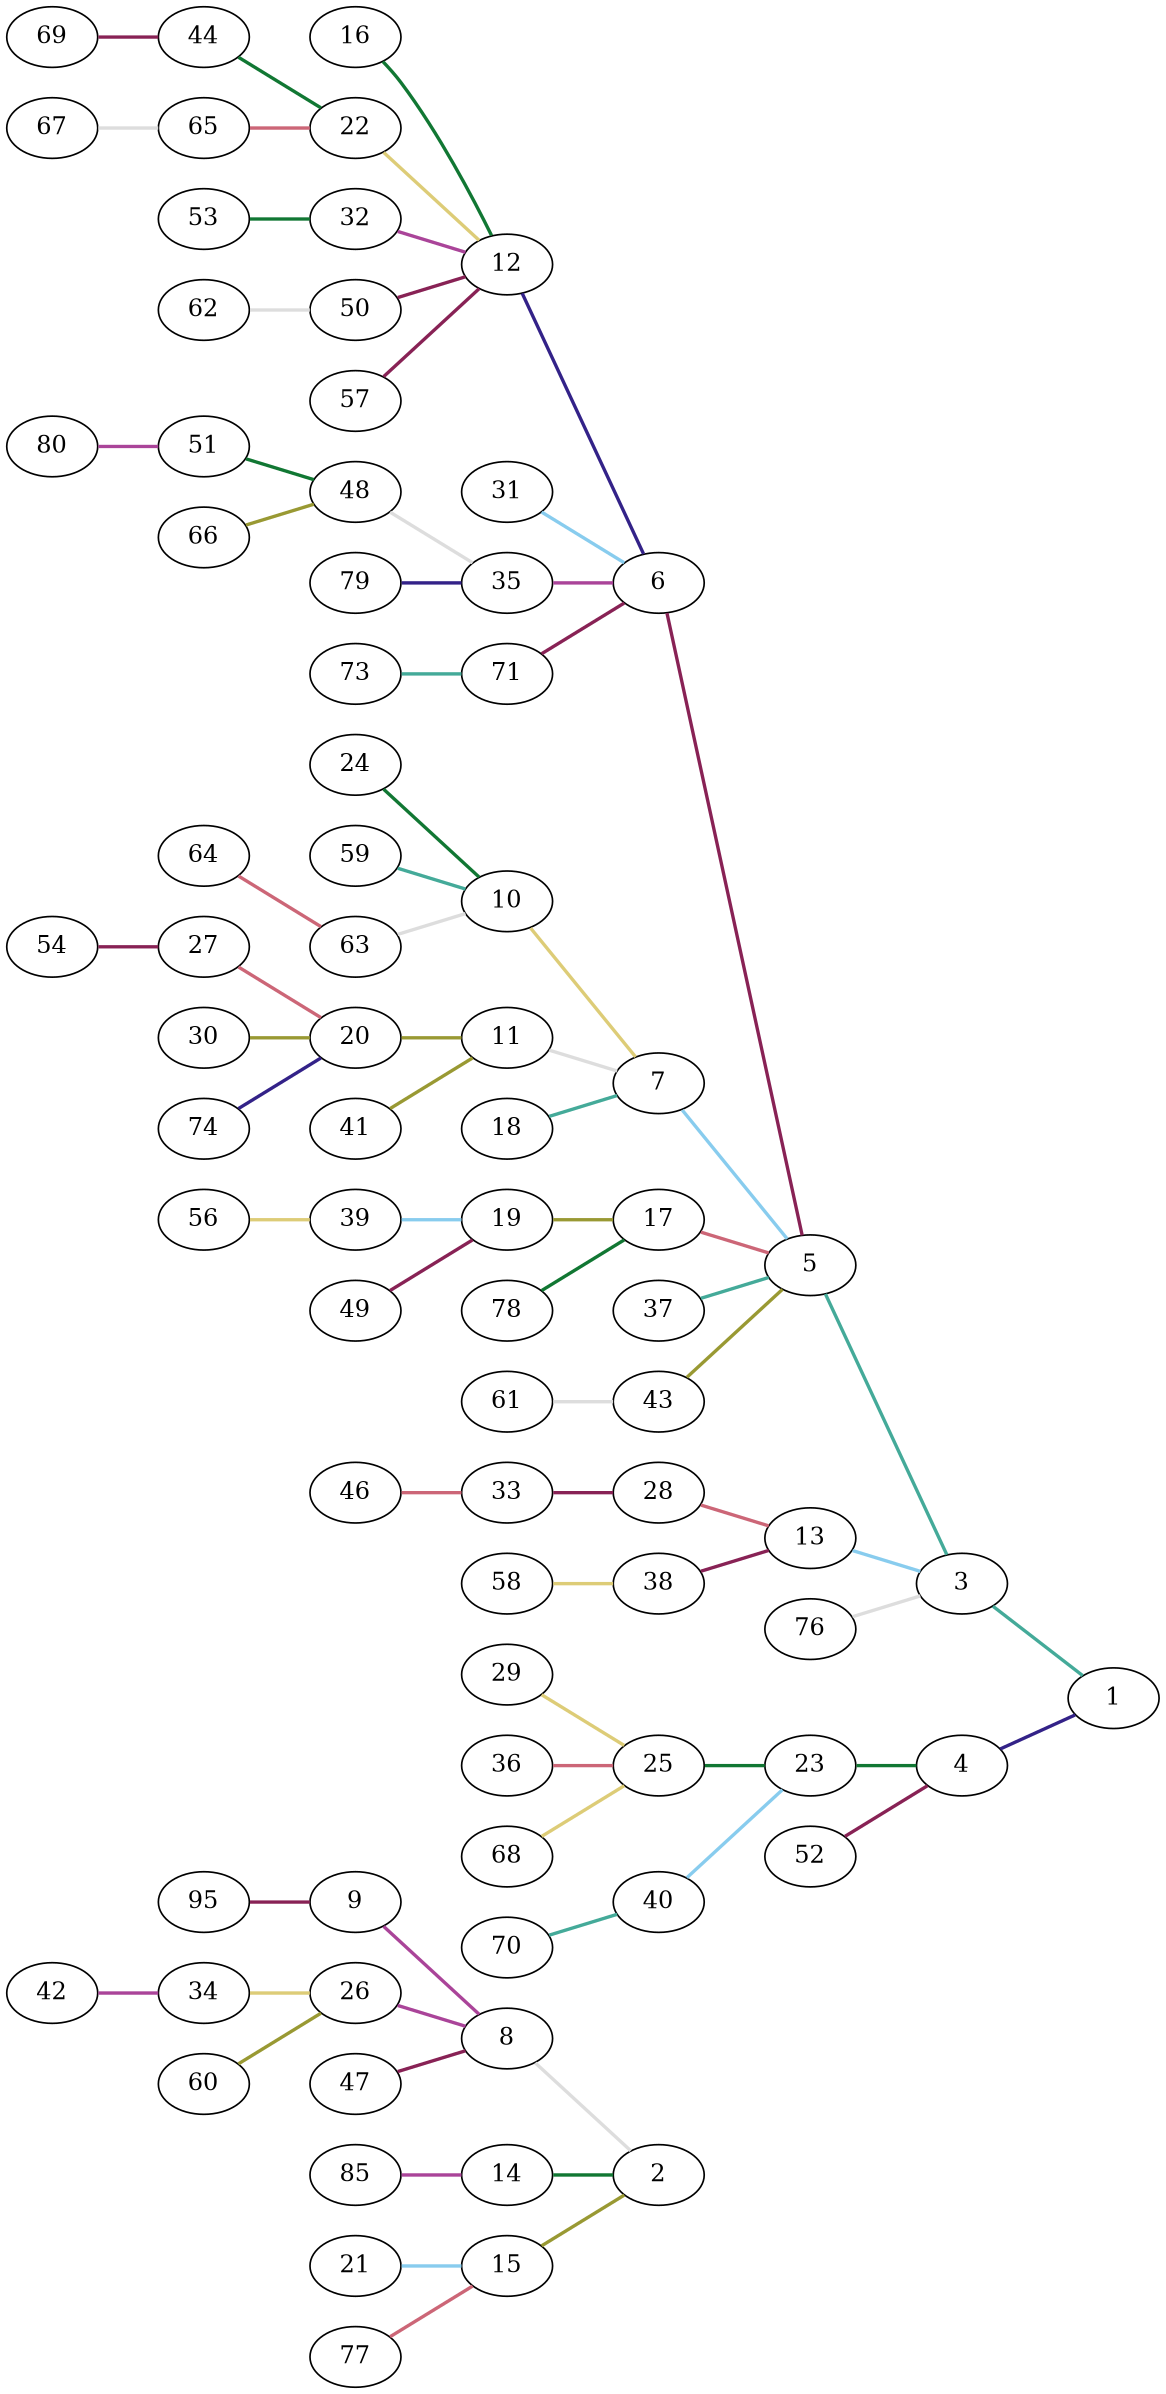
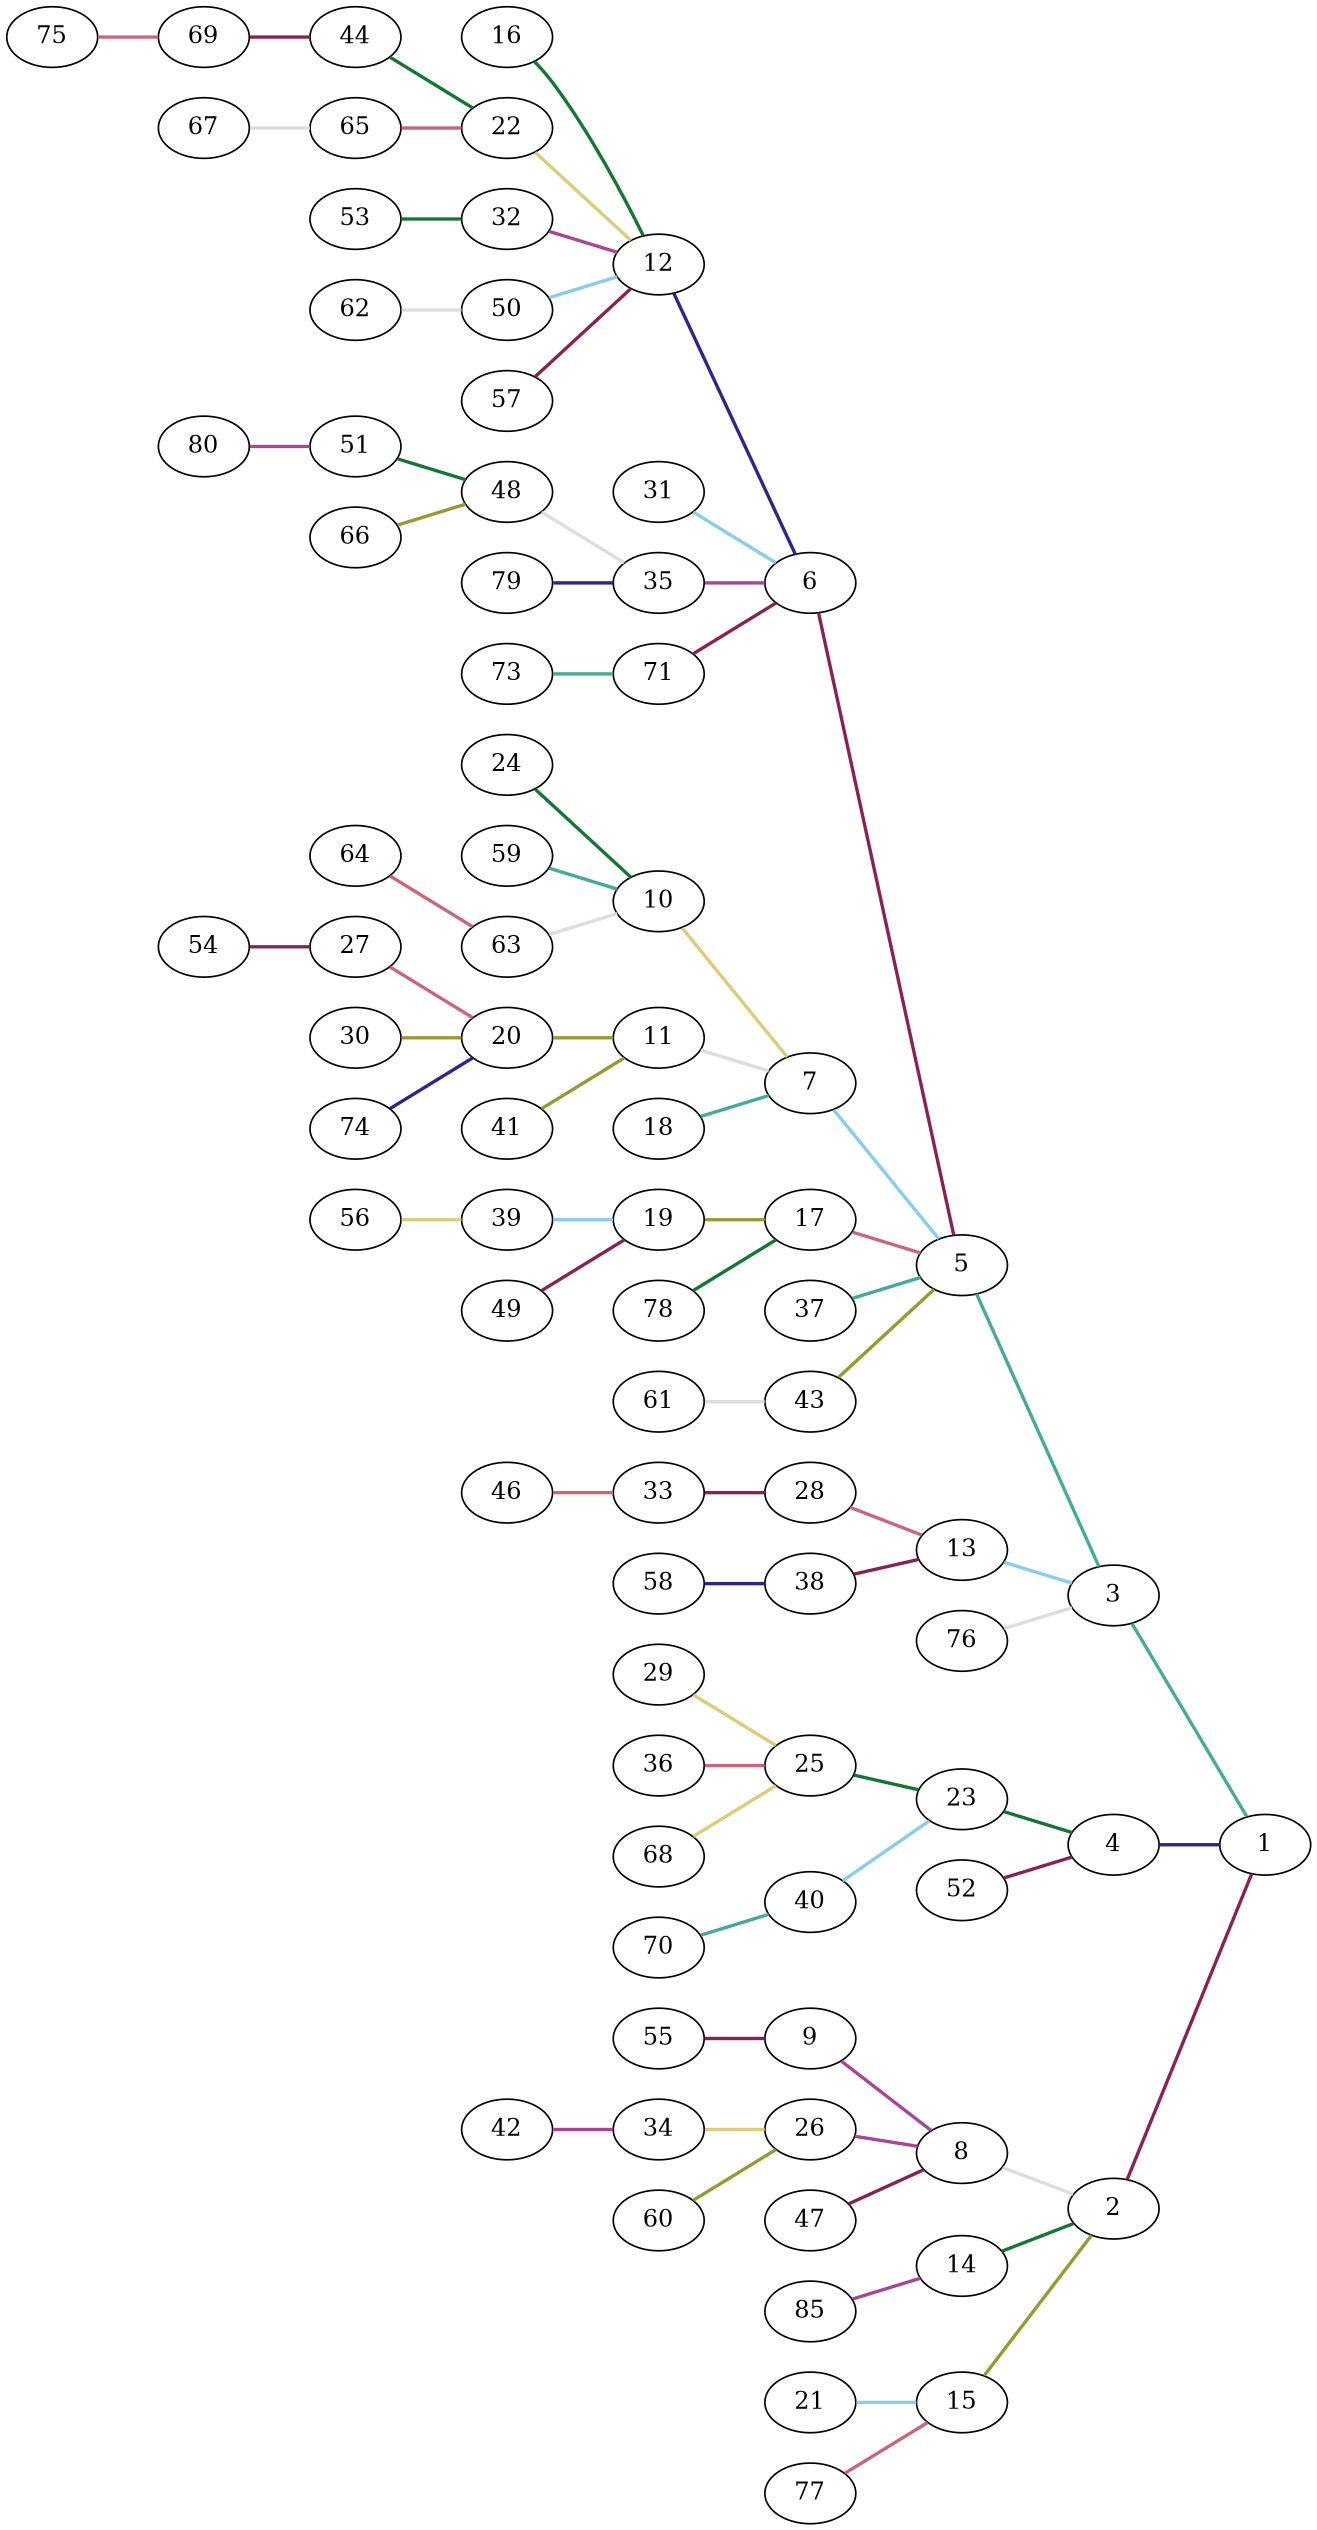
  graph {
    rankdir=LR
    edge [color="#882255" style=bold]
    2
    1
    3
    4
    5
    6
    7
    8
    9
    10
    11
    12
    13
    14
    15
    16
    17
    18
    19
    20
    21
    22
    23
    24
    25
    26
    27
    28
    29
    30
    31
    32
    33
    34
    35
    36
    37
    38
    39
    40
    41
    42
    43
    44
    n45 [label=85]
    46
    47
    48
    49
    50
    51
    52
    53
    54
-   55 [label=95]
+   55
    56
    57
    58
    59
    60
    61
    62
    63
    64
    65
    66
    67
    68
    69
    70
    71
    73
    74
+   75
    76
    77
    78
    79
    80
+   2 -- 1
    3 -- 1 [color="#44AA99"]
    4 -- 1 [color="#332288"]
    5 -- 3 [color="#44AA99"]
    6 -- 5
    7 -- 5 [color="#88CCEE"]
    8 -- 2 [color="#DDDDDD"]
    9 -- 8 [color="#AA4499"]
    10 -- 7 [color="#DDCC77"]
    11 -- 7 [color="#DDDDDD"]
    12 -- 6 [color="#332288"]
    13 -- 3 [color="#88CCEE"]
    14 -- 2 [color="#117733"]
    15 -- 2 [color="#999933"]
    16 -- 12 [color="#117733"]
    17 -- 5 [color="#CC6677"]
    18 -- 7 [color="#44AA99"]
    19 -- 17 [color="#999933"]
    20 -- 11 [color="#999933"]
    21 -- 15 [color="#88CCEE"]
    22 -- 12 [color="#DDCC77"]
    23 -- 4 [color="#117733"]
    24 -- 10 [color="#117733"]
    25 -- 23 [color="#117733"]
    26 -- 8 [color="#AA4499"]
    27 -- 20 [color="#CC6677"]
    28 -- 13 [color="#CC6677"]
    29 -- 25 [color="#DDCC77"]
    30 -- 20 [color="#999933"]
    31 -- 6 [color="#88CCEE"]
    32 -- 12 [color="#AA4499"]
    33 -- 28
    34 -- 26 [color="#DDCC77"]
    35 -- 6 [color="#AA4499"]
    36 -- 25 [color="#CC6677"]
    37 -- 5 [color="#44AA99"]
    38 -- 13
    39 -- 19 [color="#88CCEE"]
    40 -- 23 [color="#88CCEE"]
    41 -- 11 [color="#999933"]
    42 -- 34 [color="#AA4499"]
    43 -- 5 [color="#999933"]
    44 -- 22 [color="#117733"]
    n45 -- 14 [color="#AA4499"]
    46 -- 33 [color="#CC6677"]
    47 -- 8
    48 -- 35 [color="#DDDDDD"]
    49 -- 19
-   50 -- 12
+   50 -- 12 [color="#88CCEE"]
    51 -- 48 [color="#117733"]
    52 -- 4
    53 -- 32 [color="#117733"]
    54 -- 27
    55 -- 9
    56 -- 39 [color="#DDCC77"]
    57 -- 12
-   58 -- 38 [color="#DDCC77"]
+   58 -- 38 [color="#332288"]
    59 -- 10 [color="#44AA99"]
    60 -- 26 [color="#999933"]
    61 -- 43 [color="#DDDDDD"]
    62 -- 50 [color="#DDDDDD"]
    63 -- 10 [color="#DDDDDD"]
    64 -- 63 [color="#CC6677"]
    65 -- 22 [color="#CC6677"]
    66 -- 48 [color="#999933"]
    67 -- 65 [color="#DDDDDD"]
    68 -- 25 [color="#DDCC77"]
    69 -- 44
    70 -- 40 [color="#44AA99"]
    71 -- 6
    73 -- 71 [color="#44AA99"]
    74 -- 20 [color="#332288"]
+   75 -- 69 [color="#CC6677"]
    76 -- 3 [color="#DDDDDD"]
    77 -- 15 [color="#CC6677"]
    78 -- 17 [color="#117733"]
    79 -- 35 [color="#332288"]
    80 -- 51 [color="#AA4499"]
  }
